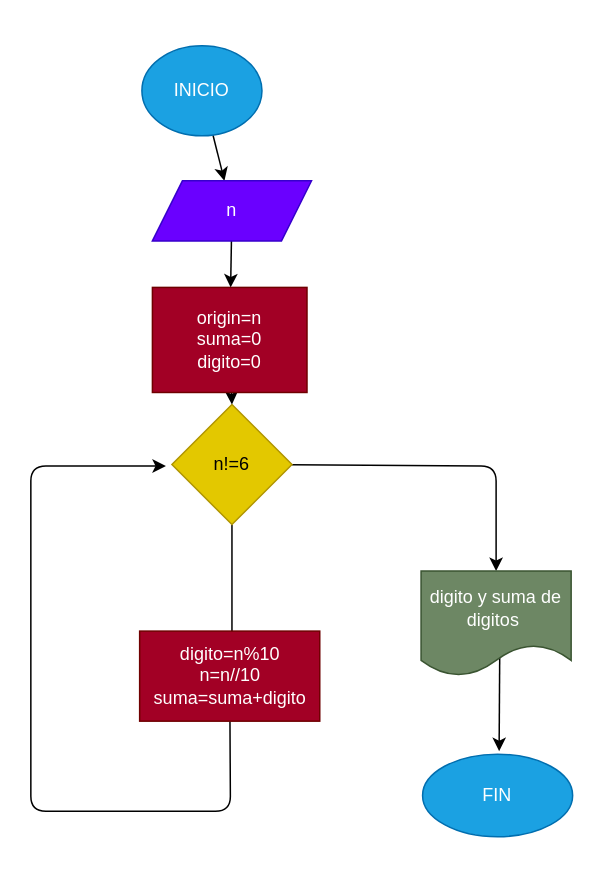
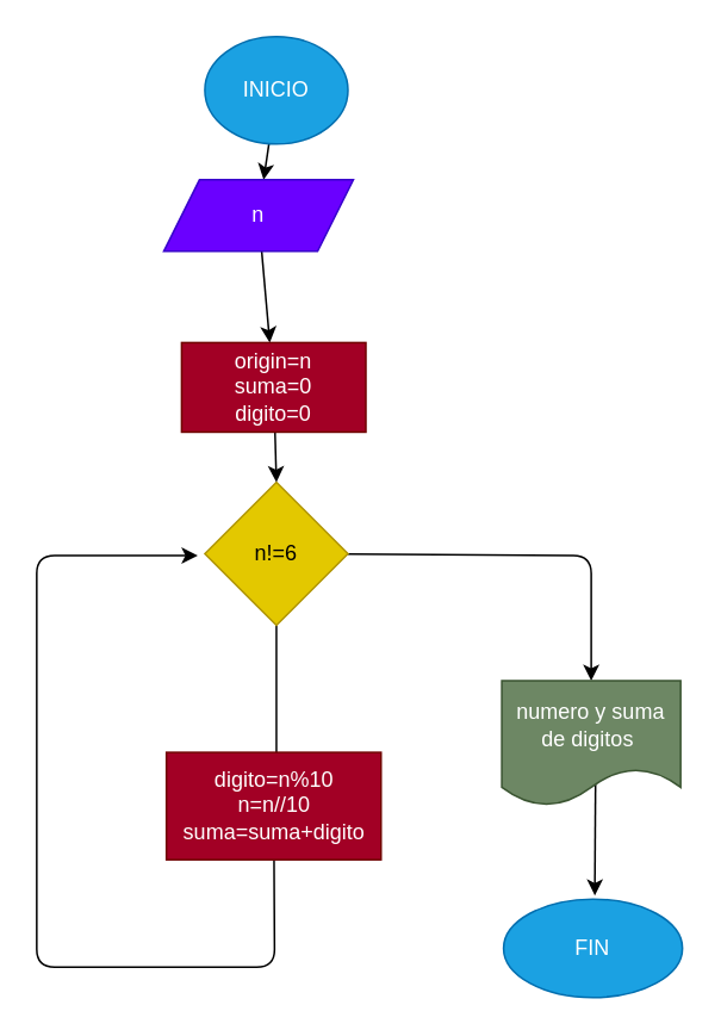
  <mxCell id="0" />
  <mxCell id="1" parent="0" />
  <mxCell id="2" style="edgeStyle=none;html=1;" parent="1" source="3" target="5" edge="1"><mxGeometry relative="1" as="geometry"><mxPoint x="160" y="140" as="targetPoint" /></mxGeometry></mxCell>
- <mxCell id="3" value="INICIO" style="ellipse;whiteSpace=wrap;html=1;fillColor=#1ba1e2;fontColor=#ffffff;strokeColor=#006EAF;" parent="1" vertex="1"><mxGeometry x="94" y="30" width="80" height="60" as="geometry" /></mxCell>
+ <mxCell id="3" value="INICIO" style="ellipse;whiteSpace=wrap;html=1;fillColor=#1ba1e2;fontColor=#ffffff;strokeColor=#006EAF;" parent="1" vertex="1"><mxGeometry x="114" y="20" width="80" height="60" as="geometry" /></mxCell>
  <mxCell id="4" style="edgeStyle=none;html=1;" parent="1" source="5" target="10" edge="1"><mxGeometry relative="1" as="geometry" /></mxCell>
- <mxCell id="5" value="n" style="shape=parallelogram;perimeter=parallelogramPerimeter;whiteSpace=wrap;html=1;fixedSize=1;fillColor=#6a00ff;fontColor=#ffffff;strokeColor=#3700CC;" parent="1" vertex="1"><mxGeometry x="101" y="120" width="106" height="40" as="geometry" /></mxCell>
+ <mxCell id="5" value="n" style="shape=parallelogram;perimeter=parallelogramPerimeter;whiteSpace=wrap;html=1;fixedSize=1;fillColor=#6a00ff;fontColor=#ffffff;strokeColor=#3700CC;" parent="1" vertex="1"><mxGeometry x="91" y="100" width="106" height="40" as="geometry" /></mxCell>
  <mxCell id="6" style="edgeStyle=none;html=1;" parent="1" source="8" edge="1"><mxGeometry relative="1" as="geometry"><mxPoint x="154" y="460" as="targetPoint" /></mxGeometry></mxCell>
  <mxCell id="7" style="edgeStyle=none;html=1;" parent="1" source="8" target="14" edge="1"><mxGeometry relative="1" as="geometry"><mxPoint x="232.4" y="310" as="targetPoint" /><Array as="points"><mxPoint x="330" y="310" /></Array></mxGeometry></mxCell>
  <mxCell id="8" value="n!=6" style="rhombus;whiteSpace=wrap;html=1;fillColor=#e3c800;fontColor=#000000;strokeColor=#B09500;" parent="1" vertex="1"><mxGeometry x="114" y="269" width="80" height="80" as="geometry" /></mxCell>
  <mxCell id="9" style="edgeStyle=none;html=1;entryX=0.5;entryY=0;entryDx=0;entryDy=0;" parent="1" source="10" target="8" edge="1"><mxGeometry relative="1" as="geometry" /></mxCell>
- <mxCell id="10" value="origin=n&lt;br&gt;suma=0&lt;br&gt;digito=0" style="rounded=0;whiteSpace=wrap;html=1;fillColor=#a20025;fontColor=#ffffff;strokeColor=#6F0000;" parent="1" vertex="1"><mxGeometry x="101" y="191" width="103" height="70" as="geometry" /></mxCell>
+ <mxCell id="10" value="origin=n&lt;br&gt;suma=0&lt;br&gt;digito=0" style="rounded=0;whiteSpace=wrap;html=1;fillColor=#a20025;fontColor=#ffffff;strokeColor=#6F0000;" parent="1" vertex="1"><mxGeometry x="101" y="191" width="103" height="50" as="geometry" /></mxCell>
  <mxCell id="11" style="edgeStyle=none;html=1;" parent="1" source="12" edge="1"><mxGeometry relative="1" as="geometry"><mxPoint x="110" y="310" as="targetPoint" /><Array as="points"><mxPoint x="153" y="540" /><mxPoint x="20" y="540" /><mxPoint x="20" y="310" /></Array></mxGeometry></mxCell>
  <mxCell id="12" value="digito=n%10&lt;br&gt;n=n//10&lt;br&gt;suma=suma+digito" style="rounded=0;whiteSpace=wrap;html=1;fillColor=#a20025;fontColor=#ffffff;strokeColor=#6F0000;" parent="1" vertex="1"><mxGeometry x="92.5" y="420" width="120" height="60" as="geometry" /></mxCell>
  <mxCell id="13" value="" style="edgeStyle=none;html=1;exitX=0.524;exitY=0.874;exitDx=0;exitDy=0;exitPerimeter=0;" edge="1" parent="1"><mxGeometry relative="1" as="geometry"><mxPoint x="332.4" y="436.18" as="sourcePoint" /><mxPoint x="332" y="500" as="targetPoint" /></mxGeometry></mxCell>
- <mxCell id="14" value="digito y suma de digitos&amp;nbsp;" style="shape=document;whiteSpace=wrap;html=1;boundedLbl=1;fillColor=#6d8764;fontColor=#ffffff;strokeColor=#3A5431;" parent="1" vertex="1"><mxGeometry x="280" y="380" width="100" height="70" as="geometry" /></mxCell>
+ <mxCell id="14" value="numero y suma de digitos&amp;nbsp;" style="shape=document;whiteSpace=wrap;html=1;boundedLbl=1;fillColor=#6d8764;fontColor=#ffffff;strokeColor=#3A5431;" parent="1" vertex="1"><mxGeometry x="280" y="380" width="100" height="70" as="geometry" /></mxCell>
  <mxCell id="15" value="FIN" style="ellipse;whiteSpace=wrap;html=1;fillColor=#1ba1e2;strokeColor=#006EAF;fontColor=#ffffff;" vertex="1" parent="1"><mxGeometry x="281" y="502" width="100" height="55" as="geometry" /></mxCell>
